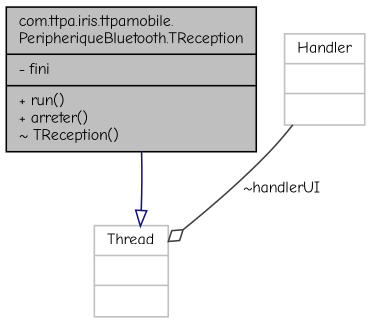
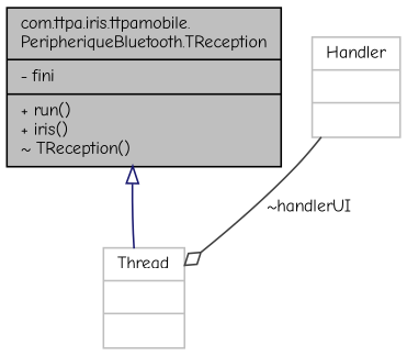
  digraph {
    fontname="Comic Neue"
    node [color=grey75 fontname="Comic Neue" fontsize=10 shape=record]
    edge [fontname="Comic Neue" fontsize=10 labelfontname=Helvetica labelfontsize=10 style=solid]
-   n1 [color=black fillcolor=grey75 fontcolor=black height=0.2 label="{com.ttpa.iris.ttpamobile.\lPeripheriqueBluetooth.TReception\n|- fini\l|+ run()\l+ arreter()\l~ TReception()\l}" style=filled width=0.4]
+   n1 [color=black fillcolor=grey75 fontcolor=black height=0.2 label="{com.ttpa.iris.ttpamobile.\lPeripheriqueBluetooth.TReception\n|- fini\l|+ run()\l+ iris()\l~ TReception()\l}" style=filled width=0.4]
    n2 [height=0.2 label="{Thread\n||}" width=0.4]
    n3 [height=0.2 label="{Handler\n||}" width=0.4]
-   n2 -> n1 [arrowtail=onormal color=midnightblue dir=back]
+   n1 -> n2 [arrowtail=onormal color=midnightblue dir=back]
    n3 -> n2 [arrowhead=odiamond color=grey25 label=" ~handlerUI"]
  }
